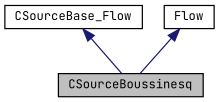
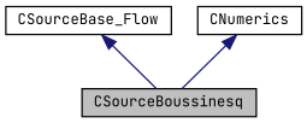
  digraph {
    fontname="JetBrains Mono"
    node [color=black fillcolor=white fontname="JetBrains Mono" fontsize=10 shape=record style=filled]
    edge [color=midnightblue dir=back fontname="JetBrains Mono" fontsize=10 labelfontname=Helvetica labelfontsize=10 style=solid]
    n1 [fillcolor=grey75 fontcolor=black height=0.2 label=CSourceBoussinesq width=0.4]
    n2 [height=0.2 label=CSourceBase_Flow width=0.4]
-   n3 [height=0.2 label=Flow width=0.4]
+   n3 [height=0.2 label=CNumerics width=0.4]
    n2 -> n1
    n3 -> n1
  }
